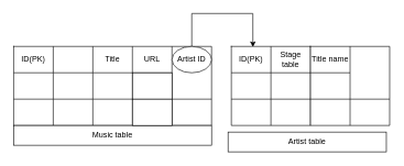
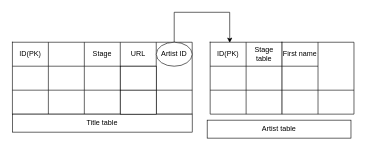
  <mxCell id="0" />
  <mxCell id="1" parent="0" />
  <mxCell id="2" value="" style="shape=table;html=1;whiteSpace=wrap;startSize=0;container=1;collapsible=0;childLayout=tableLayout;" vertex="1" parent="1"><mxGeometry x="20" y="70" width="300" height="120" as="geometry" /></mxCell>
  <mxCell id="3" value="" style="shape=partialRectangle;html=1;whiteSpace=wrap;collapsible=0;dropTarget=0;pointerEvents=0;fillColor=none;top=0;left=0;bottom=0;right=0;points=[[0,0.5],[1,0.5]];portConstraint=eastwest;" vertex="1" parent="2"><mxGeometry width="300" height="40" as="geometry" /></mxCell>
  <mxCell id="4" value="ID(PK)" style="shape=partialRectangle;html=1;whiteSpace=wrap;connectable=0;fillColor=none;top=0;left=0;bottom=0;right=0;overflow=hidden;" vertex="1" parent="3"><mxGeometry width="60" height="40" as="geometry" /></mxCell>
- <mxCell id="5" value="Title" style="shape=partialRectangle;html=1;whiteSpace=wrap;connectable=0;fillColor=none;top=0;left=0;bottom=0;right=0;overflow=hidden;" vertex="1" parent="3"><mxGeometry x="120" width="60" height="40" as="geometry" /></mxCell>
+ <mxCell id="5" value="Stage" style="shape=partialRectangle;html=1;whiteSpace=wrap;connectable=0;fillColor=none;top=0;left=0;bottom=0;right=0;overflow=hidden;" vertex="1" parent="3"><mxGeometry x="120" width="60" height="40" as="geometry" /></mxCell>
  <mxCell id="6" value="URL" style="shape=partialRectangle;html=1;whiteSpace=wrap;connectable=0;fillColor=none;top=0;left=0;bottom=0;right=0;overflow=hidden;" vertex="1" parent="3"><mxGeometry x="180" width="60" height="40" as="geometry" /></mxCell>
  <mxCell id="7" style="shape=partialRectangle;html=1;whiteSpace=wrap;connectable=0;fillColor=none;top=0;left=0;bottom=0;right=0;overflow=hidden;" vertex="1" parent="3"><mxGeometry x="240" width="60" height="40" as="geometry" /></mxCell>
  <mxCell id="8" value="" style="shape=partialRectangle;html=1;whiteSpace=wrap;collapsible=0;dropTarget=0;pointerEvents=0;fillColor=none;top=0;left=0;bottom=0;right=0;points=[[0,0.5],[1,0.5]];portConstraint=eastwest;" vertex="1" parent="2"><mxGeometry y="40" width="300" height="40" as="geometry" /></mxCell>
  <mxCell id="9" value="" style="shape=partialRectangle;html=1;whiteSpace=wrap;connectable=0;fillColor=none;top=0;left=0;bottom=0;right=0;overflow=hidden;" vertex="1" parent="8"><mxGeometry width="60" height="40" as="geometry" /></mxCell>
  <mxCell id="10" value="" style="shape=partialRectangle;html=1;whiteSpace=wrap;connectable=0;fillColor=none;top=0;left=0;bottom=0;right=0;overflow=hidden;" vertex="1" parent="8"><mxGeometry x="60" width="60" height="40" as="geometry" /></mxCell>
  <mxCell id="11" value="" style="shape=partialRectangle;html=1;whiteSpace=wrap;connectable=0;fillColor=none;top=0;left=0;bottom=0;right=0;overflow=hidden;" vertex="1" parent="8"><mxGeometry x="120" width="60" height="40" as="geometry" /></mxCell>
  <mxCell id="12" style="shape=partialRectangle;html=1;whiteSpace=wrap;connectable=0;fillColor=none;top=0;left=0;bottom=0;right=0;overflow=hidden;" vertex="1" parent="8"><mxGeometry x="180" width="60" height="40" as="geometry" /></mxCell>
  <mxCell id="13" style="shape=partialRectangle;html=1;whiteSpace=wrap;connectable=0;fillColor=none;top=0;left=0;bottom=0;right=0;overflow=hidden;" vertex="1" parent="8"><mxGeometry x="240" width="60" height="40" as="geometry" /></mxCell>
  <mxCell id="14" value="" style="shape=partialRectangle;html=1;whiteSpace=wrap;collapsible=0;dropTarget=0;pointerEvents=0;fillColor=none;top=0;left=0;bottom=0;right=0;points=[[0,0.5],[1,0.5]];portConstraint=eastwest;" vertex="1" parent="2"><mxGeometry y="80" width="300" height="40" as="geometry" /></mxCell>
  <mxCell id="15" value="" style="shape=partialRectangle;html=1;whiteSpace=wrap;connectable=0;fillColor=none;top=0;left=0;bottom=0;right=0;overflow=hidden;" vertex="1" parent="14"><mxGeometry width="60" height="40" as="geometry" /></mxCell>
  <mxCell id="16" value="" style="shape=partialRectangle;html=1;whiteSpace=wrap;connectable=0;fillColor=none;top=0;left=0;bottom=0;right=0;overflow=hidden;" vertex="1" parent="14"><mxGeometry x="60" width="60" height="40" as="geometry" /></mxCell>
  <mxCell id="17" value="" style="shape=partialRectangle;html=1;whiteSpace=wrap;connectable=0;fillColor=none;top=0;left=0;bottom=0;right=0;overflow=hidden;" vertex="1" parent="14"><mxGeometry x="120" width="60" height="40" as="geometry" /></mxCell>
  <mxCell id="18" style="shape=partialRectangle;html=1;whiteSpace=wrap;connectable=0;fillColor=none;top=0;left=0;bottom=0;right=0;overflow=hidden;" vertex="1" parent="14"><mxGeometry x="180" width="60" height="40" as="geometry" /></mxCell>
  <mxCell id="19" style="shape=partialRectangle;html=1;whiteSpace=wrap;connectable=0;fillColor=none;top=0;left=0;bottom=0;right=0;overflow=hidden;" vertex="1" parent="14"><mxGeometry x="240" width="60" height="40" as="geometry" /></mxCell>
- <mxCell id="20" value="Music table" style="rounded=0;whiteSpace=wrap;html=1;" vertex="1" parent="1"><mxGeometry x="20" y="190" width="300" height="30" as="geometry" /></mxCell>
+ <mxCell id="20" value="Title table" style="rounded=0;whiteSpace=wrap;html=1;" vertex="1" parent="1"><mxGeometry x="20" y="190" width="300" height="30" as="geometry" /></mxCell>
  <mxCell id="21" style="edgeStyle=orthogonalEdgeStyle;rounded=0;orthogonalLoop=1;jettySize=auto;html=1;entryX=0.272;entryY=0.025;entryDx=0;entryDy=0;entryPerimeter=0;" edge="1" parent="1" source="22" target="26"><mxGeometry relative="1" as="geometry"><Array as="points"><mxPoint x="290" y="20" /><mxPoint x="383" y="20" /></Array></mxGeometry></mxCell>
  <mxCell id="22" value="Artist ID" style="ellipse;whiteSpace=wrap;html=1;" vertex="1" parent="1"><mxGeometry x="260" y="70" width="60" height="40" as="geometry" /></mxCell>
  <mxCell id="23" value="" style="rounded=0;whiteSpace=wrap;html=1;" vertex="1" parent="1"><mxGeometry x="200" y="110" width="60" height="40" as="geometry" /></mxCell>
  <mxCell id="24" value="" style="rounded=0;whiteSpace=wrap;html=1;" vertex="1" parent="1"><mxGeometry x="200" y="150" width="60" height="40" as="geometry" /></mxCell>
  <mxCell id="25" value="" style="shape=table;html=1;whiteSpace=wrap;startSize=0;container=1;collapsible=0;childLayout=tableLayout;" vertex="1" parent="1"><mxGeometry x="350" y="70" width="120" height="120" as="geometry" /></mxCell>
  <mxCell id="26" value="" style="shape=partialRectangle;html=1;whiteSpace=wrap;collapsible=0;dropTarget=0;pointerEvents=0;fillColor=none;top=0;left=0;bottom=0;right=0;points=[[0,0.5],[1,0.5]];portConstraint=eastwest;" vertex="1" parent="25"><mxGeometry width="120" height="40" as="geometry" /></mxCell>
  <mxCell id="27" value="ID(PK)" style="shape=partialRectangle;html=1;whiteSpace=wrap;connectable=0;fillColor=none;top=0;left=0;bottom=0;right=0;overflow=hidden;" vertex="1" parent="26"><mxGeometry width="60" height="40" as="geometry" /></mxCell>
  <mxCell id="28" value="Stage table" style="shape=partialRectangle;html=1;whiteSpace=wrap;connectable=0;fillColor=none;top=0;left=0;bottom=0;right=0;overflow=hidden;" vertex="1" parent="26"><mxGeometry x="60" width="60" height="40" as="geometry" /></mxCell>
  <mxCell id="29" value="" style="shape=partialRectangle;html=1;whiteSpace=wrap;collapsible=0;dropTarget=0;pointerEvents=0;fillColor=none;top=0;left=0;bottom=0;right=0;points=[[0,0.5],[1,0.5]];portConstraint=eastwest;" vertex="1" parent="25"><mxGeometry y="40" width="120" height="40" as="geometry" /></mxCell>
  <mxCell id="30" value="" style="shape=partialRectangle;html=1;whiteSpace=wrap;connectable=0;fillColor=none;top=0;left=0;bottom=0;right=0;overflow=hidden;" vertex="1" parent="29"><mxGeometry width="60" height="40" as="geometry" /></mxCell>
  <mxCell id="31" value="" style="shape=partialRectangle;html=1;whiteSpace=wrap;connectable=0;fillColor=none;top=0;left=0;bottom=0;right=0;overflow=hidden;" vertex="1" parent="29"><mxGeometry x="60" width="60" height="40" as="geometry" /></mxCell>
  <mxCell id="32" value="" style="shape=partialRectangle;html=1;whiteSpace=wrap;collapsible=0;dropTarget=0;pointerEvents=0;fillColor=none;top=0;left=0;bottom=0;right=0;points=[[0,0.5],[1,0.5]];portConstraint=eastwest;" vertex="1" parent="25"><mxGeometry y="80" width="120" height="40" as="geometry" /></mxCell>
  <mxCell id="33" value="" style="shape=partialRectangle;html=1;whiteSpace=wrap;connectable=0;fillColor=none;top=0;left=0;bottom=0;right=0;overflow=hidden;" vertex="1" parent="32"><mxGeometry width="60" height="40" as="geometry" /></mxCell>
  <mxCell id="34" value="" style="shape=partialRectangle;html=1;whiteSpace=wrap;connectable=0;fillColor=none;top=0;left=0;bottom=0;right=0;overflow=hidden;" vertex="1" parent="32"><mxGeometry x="60" width="60" height="40" as="geometry" /></mxCell>
  <mxCell id="35" value="Artist table" style="rounded=0;whiteSpace=wrap;html=1;" vertex="1" parent="1"><mxGeometry x="345" y="200" width="240" height="30" as="geometry" /></mxCell>
  <mxCell id="36" value="" style="shape=table;html=1;whiteSpace=wrap;startSize=0;container=1;collapsible=0;childLayout=tableLayout;" vertex="1" parent="1"><mxGeometry x="470" y="70" width="120" height="120" as="geometry" /></mxCell>
  <mxCell id="37" value="" style="shape=partialRectangle;html=1;whiteSpace=wrap;collapsible=0;dropTarget=0;pointerEvents=0;fillColor=none;top=0;left=0;bottom=0;right=0;points=[[0,0.5],[1,0.5]];portConstraint=eastwest;" vertex="1" parent="36"><mxGeometry width="120" height="40" as="geometry" /></mxCell>
- <mxCell id="38" value="Title name" style="shape=partialRectangle;html=1;whiteSpace=wrap;connectable=0;fillColor=none;top=0;left=0;bottom=0;right=0;overflow=hidden;" vertex="1" parent="37"><mxGeometry width="60" height="40" as="geometry" /></mxCell>
+ <mxCell id="38" value="First name" style="shape=partialRectangle;html=1;whiteSpace=wrap;connectable=0;fillColor=none;top=0;left=0;bottom=0;right=0;overflow=hidden;" vertex="1" parent="37"><mxGeometry width="60" height="40" as="geometry" /></mxCell>
  <mxCell id="39" value="" style="shape=partialRectangle;html=1;whiteSpace=wrap;collapsible=0;dropTarget=0;pointerEvents=0;fillColor=none;top=0;left=0;bottom=0;right=0;points=[[0,0.5],[1,0.5]];portConstraint=eastwest;" vertex="1" parent="36"><mxGeometry y="40" width="120" height="40" as="geometry" /></mxCell>
  <mxCell id="40" value="" style="shape=partialRectangle;html=1;whiteSpace=wrap;connectable=0;fillColor=none;top=0;left=0;bottom=0;right=0;overflow=hidden;" vertex="1" parent="39"><mxGeometry width="60" height="40" as="geometry" /></mxCell>
  <mxCell id="41" value="" style="shape=partialRectangle;html=1;whiteSpace=wrap;connectable=0;fillColor=none;top=0;left=0;bottom=0;right=0;overflow=hidden;" vertex="1" parent="39"><mxGeometry x="60" width="60" height="40" as="geometry" /></mxCell>
  <mxCell id="42" value="" style="shape=partialRectangle;html=1;whiteSpace=wrap;collapsible=0;dropTarget=0;pointerEvents=0;fillColor=none;top=0;left=0;bottom=0;right=0;points=[[0,0.5],[1,0.5]];portConstraint=eastwest;" vertex="1" parent="36"><mxGeometry y="80" width="120" height="40" as="geometry" /></mxCell>
  <mxCell id="43" value="" style="shape=partialRectangle;html=1;whiteSpace=wrap;connectable=0;fillColor=none;top=0;left=0;bottom=0;right=0;overflow=hidden;" vertex="1" parent="42"><mxGeometry width="60" height="40" as="geometry" /></mxCell>
  <mxCell id="44" value="" style="shape=partialRectangle;html=1;whiteSpace=wrap;connectable=0;fillColor=none;top=0;left=0;bottom=0;right=0;overflow=hidden;" vertex="1" parent="42"><mxGeometry x="60" width="60" height="40" as="geometry" /></mxCell>
